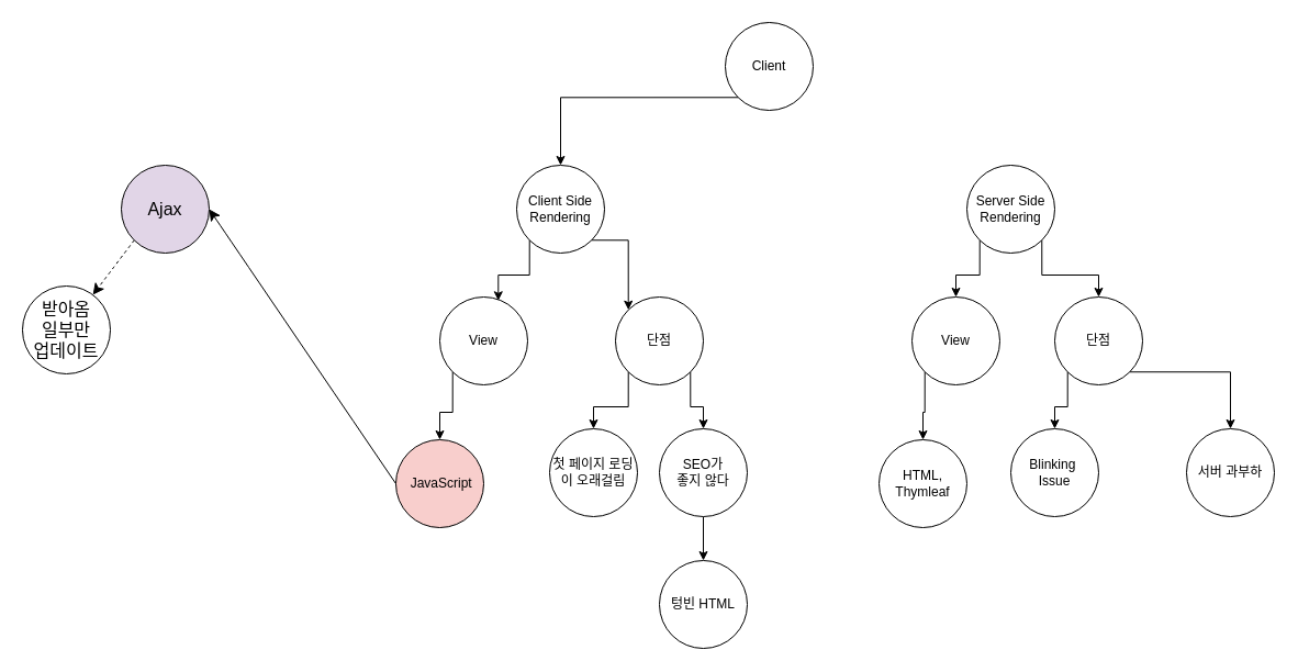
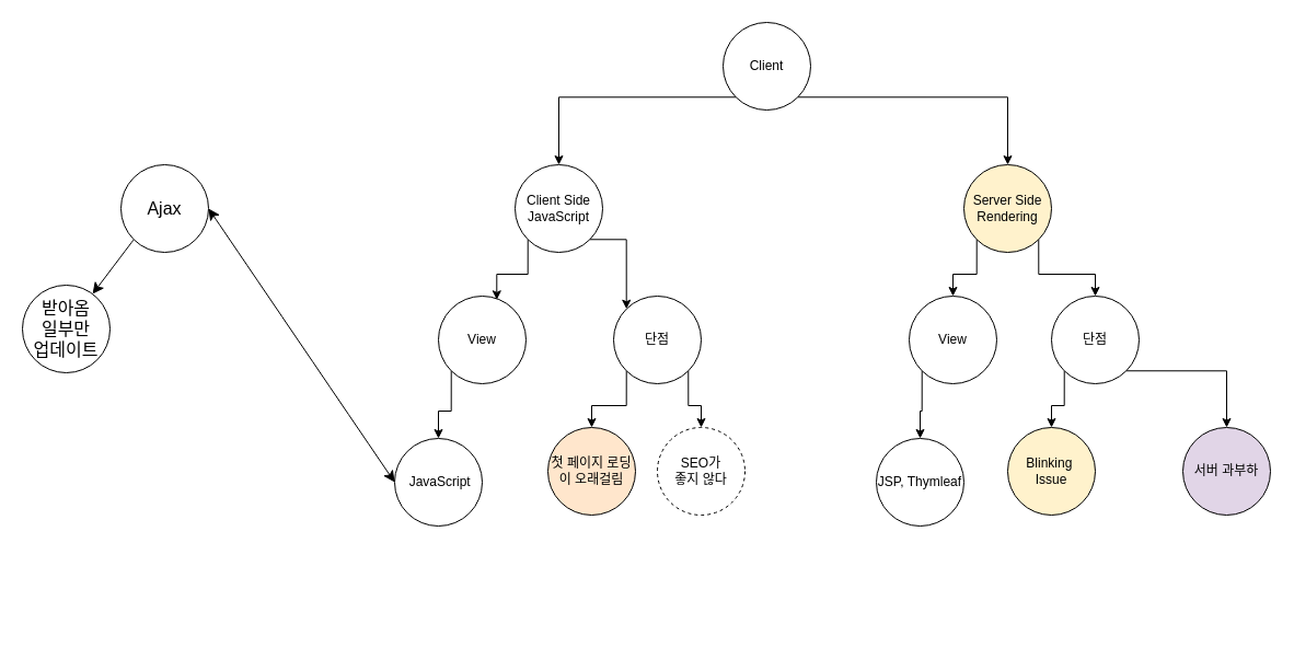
  <mxCell id="0" />
  <mxCell id="1" parent="0" />
  <mxCell id="2" style="edgeStyle=orthogonalEdgeStyle;rounded=0;orthogonalLoop=1;jettySize=auto;html=1;exitX=0;exitY=1;exitDx=0;exitDy=0;entryX=0.666;entryY=0.041;entryDx=0;entryDy=0;entryPerimeter=0;" parent="1" source="4" target="24" edge="1"><mxGeometry relative="1" as="geometry" /></mxCell>
  <mxCell id="3" style="edgeStyle=orthogonalEdgeStyle;rounded=0;orthogonalLoop=1;jettySize=auto;html=1;exitX=1;exitY=1;exitDx=0;exitDy=0;entryX=0;entryY=0;entryDx=0;entryDy=0;" parent="1" source="4" target="15" edge="1"><mxGeometry relative="1" as="geometry" /></mxCell>
- <mxCell id="4" value="Client Side Rendering" style="ellipse;whiteSpace=wrap;html=1;" parent="1" vertex="1"><mxGeometry x="470" y="150" width="80" height="80" as="geometry" /></mxCell>
+ <mxCell id="4" value="Client Side JavaScript" style="ellipse;whiteSpace=wrap;html=1;" parent="1" vertex="1"><mxGeometry x="470" y="150" width="80" height="80" as="geometry" /></mxCell>
  <mxCell id="5" style="edgeStyle=orthogonalEdgeStyle;rounded=0;orthogonalLoop=1;jettySize=auto;html=1;exitX=0;exitY=1;exitDx=0;exitDy=0;entryX=0.5;entryY=0;entryDx=0;entryDy=0;" parent="1" source="7" target="4" edge="1"><mxGeometry relative="1" as="geometry" /></mxCell>
+ <mxCell id="6" style="edgeStyle=orthogonalEdgeStyle;rounded=0;orthogonalLoop=1;jettySize=auto;html=1;exitX=1;exitY=1;exitDx=0;exitDy=0;entryX=0.5;entryY=0;entryDx=0;entryDy=0;" parent="1" source="7" target="10" edge="1"><mxGeometry relative="1" as="geometry" /></mxCell>
  <mxCell id="7" value="Client" style="ellipse;whiteSpace=wrap;html=1;" parent="1" vertex="1"><mxGeometry x="660" y="20" width="80" height="80" as="geometry" /></mxCell>
  <mxCell id="8" style="edgeStyle=orthogonalEdgeStyle;rounded=0;orthogonalLoop=1;jettySize=auto;html=1;exitX=0;exitY=1;exitDx=0;exitDy=0;entryX=0.5;entryY=0;entryDx=0;entryDy=0;" parent="1" source="10" target="26" edge="1"><mxGeometry relative="1" as="geometry" /></mxCell>
  <mxCell id="9" style="edgeStyle=orthogonalEdgeStyle;rounded=0;orthogonalLoop=1;jettySize=auto;html=1;exitX=1;exitY=1;exitDx=0;exitDy=0;" parent="1" source="10" target="18" edge="1"><mxGeometry relative="1" as="geometry" /></mxCell>
- <mxCell id="10" value="Server Side Rendering" style="ellipse;whiteSpace=wrap;html=1;" parent="1" vertex="1"><mxGeometry x="880" y="150" width="80" height="80" as="geometry" /></mxCell>
- <mxCell id="11" value="HTML, Thymleaf" style="ellipse;whiteSpace=wrap;html=1;" parent="1" vertex="1"><mxGeometry x="800" y="400" width="80" height="80" as="geometry" /></mxCell>
- <mxCell id="12" value="&amp;nbsp;JavaScript" style="ellipse;whiteSpace=wrap;html=1;fillColor=#f8cecc;" parent="1" vertex="1"><mxGeometry y="400" width="80" height="80" as="geometry" x="360" /></mxCell>
+ <mxCell id="10" value="Server Side Rendering" style="ellipse;whiteSpace=wrap;html=1;fillColor=#fff2cc;" parent="1" vertex="1"><mxGeometry x="880" y="150" width="80" height="80" as="geometry" /></mxCell>
+ <mxCell id="11" value="JSP, Thymleaf" style="ellipse;whiteSpace=wrap;html=1;" parent="1" vertex="1"><mxGeometry x="800" y="400" width="80" height="80" as="geometry" /></mxCell>
+ <mxCell id="12" value="&amp;nbsp;JavaScript" style="ellipse;whiteSpace=wrap;html=1;" parent="1" vertex="1"><mxGeometry y="400" width="80" height="80" as="geometry" x="360" /></mxCell>
  <mxCell id="13" style="edgeStyle=orthogonalEdgeStyle;rounded=0;orthogonalLoop=1;jettySize=auto;html=1;exitX=1;exitY=1;exitDx=0;exitDy=0;entryX=0.5;entryY=0;entryDx=0;entryDy=0;" parent="1" source="15" target="20" edge="1"><mxGeometry relative="1" as="geometry" /></mxCell>
  <mxCell id="14" style="edgeStyle=orthogonalEdgeStyle;rounded=0;orthogonalLoop=1;jettySize=auto;html=1;exitX=0;exitY=1;exitDx=0;exitDy=0;entryX=0.5;entryY=0;entryDx=0;entryDy=0;" parent="1" source="15" target="22" edge="1"><mxGeometry relative="1" as="geometry" /></mxCell>
  <mxCell id="15" value="단점" style="ellipse;whiteSpace=wrap;html=1;" parent="1" vertex="1"><mxGeometry x="560" y="270" width="80" height="80" as="geometry" /></mxCell>
  <mxCell id="16" style="edgeStyle=orthogonalEdgeStyle;rounded=0;orthogonalLoop=1;jettySize=auto;html=1;exitX=1;exitY=1;exitDx=0;exitDy=0;entryX=0.5;entryY=0;entryDx=0;entryDy=0;" parent="1" source="18" target="27" edge="1"><mxGeometry relative="1" as="geometry" /></mxCell>
  <mxCell id="17" style="edgeStyle=orthogonalEdgeStyle;rounded=0;orthogonalLoop=1;jettySize=auto;html=1;exitX=0;exitY=1;exitDx=0;exitDy=0;entryX=0.5;entryY=0;entryDx=0;entryDy=0;" parent="1" source="18" target="28" edge="1"><mxGeometry relative="1" as="geometry" /></mxCell>
  <mxCell id="18" value="단점" style="ellipse;whiteSpace=wrap;html=1;" parent="1" vertex="1"><mxGeometry x="960" y="270" width="80" height="80" as="geometry" /></mxCell>
- <mxCell id="19" style="edgeStyle=orthogonalEdgeStyle;rounded=0;orthogonalLoop=1;jettySize=auto;html=1;entryX=0.5;entryY=0;entryDx=0;entryDy=0;" parent="1" source="20" target="21" edge="1"><mxGeometry relative="1" as="geometry" /></mxCell>
- <mxCell id="20" value="SEO가 &lt;br&gt;좋지 않다" style="ellipse;whiteSpace=wrap;html=1;" parent="1" vertex="1"><mxGeometry x="600" y="390" width="80" height="80" as="geometry" /></mxCell>
- <mxCell id="21" value="텅빈 HTML" style="ellipse;whiteSpace=wrap;html=1;" parent="1" vertex="1"><mxGeometry x="600" y="510" width="80" height="80" as="geometry" /></mxCell>
- <mxCell id="22" value="첫 페이지 로딩이 오래걸림" style="ellipse;whiteSpace=wrap;html=1;" parent="1" vertex="1"><mxGeometry x="500" y="390" width="80" height="80" as="geometry" /></mxCell>
+ <mxCell id="20" value="SEO가 &lt;br&gt;좋지 않다" style="ellipse;whiteSpace=wrap;html=1;dashed=1;" parent="1" vertex="1"><mxGeometry x="600" y="390" width="80" height="80" as="geometry" /></mxCell>
+ <mxCell id="22" value="첫 페이지 로딩이 오래걸림" style="ellipse;whiteSpace=wrap;html=1;fillColor=#ffe6cc;" parent="1" vertex="1"><mxGeometry x="500" y="390" width="80" height="80" as="geometry" /></mxCell>
  <mxCell id="23" style="edgeStyle=orthogonalEdgeStyle;rounded=0;orthogonalLoop=1;jettySize=auto;html=1;exitX=0;exitY=1;exitDx=0;exitDy=0;entryX=0.5;entryY=0;entryDx=0;entryDy=0;" parent="1" source="24" target="12" edge="1"><mxGeometry relative="1" as="geometry" /></mxCell>
  <mxCell id="24" value="View" style="ellipse;whiteSpace=wrap;html=1;" parent="1" vertex="1"><mxGeometry x="400" y="270" width="80" height="80" as="geometry" /></mxCell>
  <mxCell id="25" style="edgeStyle=orthogonalEdgeStyle;rounded=0;orthogonalLoop=1;jettySize=auto;html=1;exitX=0;exitY=1;exitDx=0;exitDy=0;entryX=0.5;entryY=0;entryDx=0;entryDy=0;" parent="1" source="26" target="11" edge="1"><mxGeometry relative="1" as="geometry" /></mxCell>
  <mxCell id="26" value="View" style="ellipse;whiteSpace=wrap;html=1;" parent="1" vertex="1"><mxGeometry x="830" y="270" width="80" height="80" as="geometry" /></mxCell>
- <mxCell id="27" value="서버 과부하" style="ellipse;whiteSpace=wrap;html=1;" parent="1" vertex="1"><mxGeometry x="1080" y="390" width="80" height="80" as="geometry" /></mxCell>
- <mxCell id="28" value="Blinking&amp;nbsp;&lt;br&gt;Issue" style="ellipse;whiteSpace=wrap;html=1;" parent="1" vertex="1"><mxGeometry x="920" y="390" width="80" height="80" as="geometry" /></mxCell>
- <mxCell id="29" style="edgeStyle=none;curved=1;rounded=0;orthogonalLoop=1;jettySize=auto;html=1;exitX=0;exitY=1;exitDx=0;exitDy=0;fontSize=12;startSize=8;endSize=8;dashed=1;" edge="1" parent="1" source="30" target="32"><mxGeometry relative="1" as="geometry" /></mxCell>
- <mxCell id="30" value="Ajax" style="ellipse;whiteSpace=wrap;html=1;fontSize=16;fillColor=#e1d5e7;" vertex="1" parent="1"><mxGeometry x="110" y="150" width="80" height="80" as="geometry" /></mxCell>
- <mxCell id="31" value="" style="endArrow=none;startArrow=classic;html=1;rounded=0;fontSize=12;startSize=8;endSize=8;curved=1;entryX=0;entryY=0.5;entryDx=0;entryDy=0;exitX=1;exitY=0.5;exitDx=0;exitDy=0;" edge="1" parent="1" source="30" target="12"><mxGeometry width="50" height="50" relative="1" as="geometry"><mxPoint x="90" y="420" as="sourcePoint" /><mxPoint x="140" y="370" as="targetPoint" /></mxGeometry></mxCell>
+ <mxCell id="27" value="서버 과부하" style="ellipse;whiteSpace=wrap;html=1;fillColor=#e1d5e7;" parent="1" vertex="1"><mxGeometry x="1080" y="390" width="80" height="80" as="geometry" /></mxCell>
+ <mxCell id="28" value="Blinking&amp;nbsp;&lt;br&gt;Issue" style="ellipse;whiteSpace=wrap;html=1;fillColor=#fff2cc;" parent="1" vertex="1"><mxGeometry x="920" y="390" width="80" height="80" as="geometry" /></mxCell>
+ <mxCell id="29" style="edgeStyle=none;curved=1;rounded=0;orthogonalLoop=1;jettySize=auto;html=1;exitX=0;exitY=1;exitDx=0;exitDy=0;fontSize=12;startSize=8;endSize=8;" edge="1" parent="1" source="30" target="32"><mxGeometry relative="1" as="geometry" /></mxCell>
+ <mxCell id="30" value="Ajax" style="ellipse;whiteSpace=wrap;html=1;fontSize=16;" vertex="1" parent="1"><mxGeometry x="110" y="150" width="80" height="80" as="geometry" /></mxCell>
+ <mxCell id="31" value="" style="endArrow=classic;startArrow=classic;html=1;rounded=0;fontSize=12;startSize=8;endSize=8;curved=1;entryX=0;entryY=0.5;entryDx=0;entryDy=0;exitX=1;exitY=0.5;exitDx=0;exitDy=0;" edge="1" parent="1" source="30" target="12"><mxGeometry width="50" height="50" relative="1" as="geometry"><mxPoint x="90" y="420" as="sourcePoint" /><mxPoint x="140" y="370" as="targetPoint" /></mxGeometry></mxCell>
  <mxCell id="32" value="받아옴&lt;br&gt;일부만&lt;br&gt;업데이트" style="ellipse;whiteSpace=wrap;html=1;fontSize=16;" vertex="1" parent="1"><mxGeometry x="20" y="260" width="80" height="80" as="geometry" /></mxCell>
